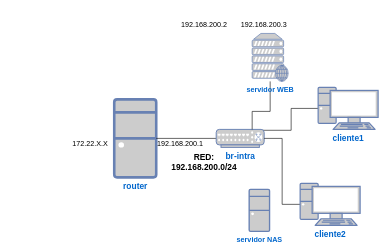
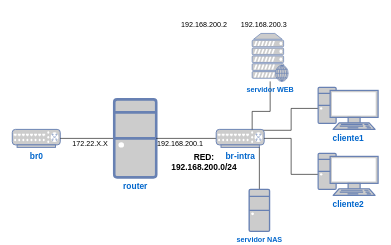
  <mxCell id="0" />
  <mxCell id="1" parent="0" />
+ <mxCell id="2" value="&lt;font size=&quot;1&quot;&gt;&lt;b style=&quot;font-size: 14px;&quot;&gt;br0&lt;/b&gt;&lt;/font&gt;" style="fontColor=#0066CC;verticalAlign=top;verticalLabelPosition=bottom;labelPosition=center;align=center;html=1;outlineConnect=0;fillColor=#CCCCCC;strokeColor=#6881B3;gradientColor=none;gradientDirection=north;strokeWidth=2;shape=mxgraph.networks.switch;" parent="1" vertex="1"><mxGeometry x="20" y="215" width="80" height="30" as="geometry" /></mxCell>
+ <mxCell id="3" value="" style="edgeStyle=orthogonalEdgeStyle;rounded=0;orthogonalLoop=1;jettySize=auto;html=1;endArrow=none;endFill=0;" parent="1" source="4" target="2" edge="1"><mxGeometry relative="1" as="geometry" /></mxCell>
  <mxCell id="4" value="&lt;font size=&quot;1&quot;&gt;&lt;b style=&quot;font-size: 14px;&quot;&gt;router&lt;/b&gt;&lt;/font&gt;" style="fontColor=#0066CC;verticalAlign=top;verticalLabelPosition=bottom;labelPosition=center;align=center;html=1;outlineConnect=0;fillColor=#CCCCCC;strokeColor=#6881B3;gradientColor=none;gradientDirection=north;strokeWidth=2;shape=mxgraph.networks.desktop_pc;" parent="1" vertex="1"><mxGeometry x="190" y="165" width="70" height="130" as="geometry" /></mxCell>
  <mxCell id="5" value="" style="edgeStyle=orthogonalEdgeStyle;rounded=0;orthogonalLoop=1;jettySize=auto;html=1;entryX=0.95;entryY=0.05;entryDx=0;entryDy=0;entryPerimeter=0;endArrow=none;endFill=0;" parent="1" source="6" target="8" edge="1"><mxGeometry relative="1" as="geometry" /></mxCell>
  <mxCell id="6" value="&lt;font size=&quot;1&quot;&gt;&lt;b style=&quot;font-size: 14px;&quot;&gt;cliente1&lt;/b&gt;&lt;/font&gt;" style="fontColor=#0066CC;verticalAlign=top;verticalLabelPosition=bottom;labelPosition=center;align=center;html=1;outlineConnect=0;fillColor=#CCCCCC;strokeColor=#6881B3;gradientColor=none;gradientDirection=north;strokeWidth=2;shape=mxgraph.networks.pc;" parent="1" vertex="1"><mxGeometry x="530" y="145" width="100" height="70" as="geometry" /></mxCell>
  <mxCell id="7" value="" style="edgeStyle=orthogonalEdgeStyle;rounded=0;orthogonalLoop=1;jettySize=auto;html=1;endArrow=none;endFill=0;" parent="1" source="8" target="4" edge="1"><mxGeometry relative="1" as="geometry" /></mxCell>
  <mxCell id="8" value="&lt;b&gt;&lt;font style=&quot;font-size: 14px;&quot;&gt;br-intra&lt;/font&gt;&lt;/b&gt;" style="fontColor=#0066CC;verticalAlign=top;verticalLabelPosition=bottom;labelPosition=center;align=center;html=1;outlineConnect=0;fillColor=#CCCCCC;strokeColor=#6881B3;gradientColor=none;gradientDirection=north;strokeWidth=2;shape=mxgraph.networks.switch;" parent="1" vertex="1"><mxGeometry x="360" y="215" width="80" height="30" as="geometry" /></mxCell>
  <mxCell id="9" value="" style="edgeStyle=orthogonalEdgeStyle;rounded=0;orthogonalLoop=1;jettySize=auto;html=1;endArrow=none;endFill=0;entryX=1;entryY=0.5;entryDx=0;entryDy=0;entryPerimeter=0;" parent="1" source="10" target="8" edge="1"><mxGeometry relative="1" as="geometry"><mxPoint x="450" y="290" as="targetPoint" /></mxGeometry></mxCell>
- <mxCell id="10" value="&lt;font size=&quot;1&quot;&gt;&lt;b style=&quot;font-size: 14px;&quot;&gt;cliente2&lt;/b&gt;&lt;/font&gt;" style="fontColor=#0066CC;verticalAlign=top;verticalLabelPosition=bottom;labelPosition=center;align=center;html=1;outlineConnect=0;fillColor=#CCCCCC;strokeColor=#6881B3;gradientColor=none;gradientDirection=north;strokeWidth=2;shape=mxgraph.networks.pc;" parent="1" vertex="1"><mxGeometry x="500" y="305" width="100" height="70" as="geometry" /></mxCell>
+ <mxCell id="10" value="&lt;font size=&quot;1&quot;&gt;&lt;b style=&quot;font-size: 14px;&quot;&gt;cliente2&lt;/b&gt;&lt;/font&gt;" style="fontColor=#0066CC;verticalAlign=top;verticalLabelPosition=bottom;labelPosition=center;align=center;html=1;outlineConnect=0;fillColor=#CCCCCC;strokeColor=#6881B3;gradientColor=none;gradientDirection=north;strokeWidth=2;shape=mxgraph.networks.pc;" parent="1" vertex="1"><mxGeometry x="530" y="255" width="100" height="70" as="geometry" /></mxCell>
  <mxCell id="11" value="" style="edgeStyle=orthogonalEdgeStyle;rounded=0;orthogonalLoop=1;jettySize=auto;html=1;endArrow=none;endFill=0;" parent="1" source="12" target="8" edge="1"><mxGeometry relative="1" as="geometry"><Array as="points"><mxPoint x="450" y="185" /><mxPoint x="420" y="185" /></Array></mxGeometry></mxCell>
  <mxCell id="12" value="&lt;b&gt;servidor WEB&lt;/b&gt;" style="fontColor=#0066CC;verticalAlign=top;verticalLabelPosition=bottom;labelPosition=center;align=center;html=1;outlineConnect=0;fillColor=#CCCCCC;strokeColor=#6881B3;gradientColor=none;gradientDirection=north;strokeWidth=2;shape=mxgraph.networks.web_server;" parent="1" vertex="1"><mxGeometry x="420" y="55" width="60" height="80" as="geometry" /></mxCell>
  <mxCell id="13" value="192.168.200.1" style="text;strokeColor=none;align=center;fillColor=none;html=1;verticalAlign=middle;whiteSpace=wrap;rounded=0;" parent="1" vertex="1"><mxGeometry x="270" y="225" width="60" height="30" as="geometry" /></mxCell>
  <mxCell id="14" value="&lt;font size=&quot;1&quot;&gt;&lt;b style=&quot;font-size: 14px;&quot;&gt;RED: 192.168.200.0/24&lt;/b&gt;&lt;/font&gt;" style="text;strokeColor=none;align=center;fillColor=none;html=1;verticalAlign=middle;whiteSpace=wrap;rounded=0;" parent="1" vertex="1"><mxGeometry x="310" y="255" width="60" height="30" as="geometry" /></mxCell>
  <mxCell id="15" value="172.22.X.X" style="text;strokeColor=none;align=center;fillColor=none;html=1;verticalAlign=middle;whiteSpace=wrap;rounded=0;" parent="1" vertex="1"><mxGeometry x="120" y="225" width="60" height="30" as="geometry" /></mxCell>
  <mxCell id="16" value="&lt;div&gt;192.168.200.2&lt;/div&gt;" style="text;strokeColor=none;align=center;fillColor=none;html=1;verticalAlign=middle;whiteSpace=wrap;rounded=0;" parent="1" vertex="1"><mxGeometry x="310" y="25" width="60" height="30" as="geometry" /></mxCell>
  <mxCell id="17" value="192.168.200.3" style="text;strokeColor=none;align=center;fillColor=none;html=1;verticalAlign=middle;whiteSpace=wrap;rounded=0;" parent="1" vertex="1"><mxGeometry x="410" y="20" width="60" height="40" as="geometry" /></mxCell>
+ <mxCell id="18" value="" style="rounded=0;orthogonalLoop=1;jettySize=auto;html=1;entryX=0.9;entryY=1;entryDx=0;entryDy=0;entryPerimeter=0;endArrow=none;endFill=0;" edge="1" parent="1" source="19" target="8"><mxGeometry relative="1" as="geometry" /></mxCell>
  <mxCell id="19" value="&lt;font style=&quot;font-size: 12px;&quot;&gt;&lt;b style=&quot;&quot;&gt;servidor NAS&lt;br&gt;&lt;/b&gt;&lt;/font&gt;" style="fontColor=#0066CC;verticalAlign=top;verticalLabelPosition=bottom;labelPosition=center;align=center;html=1;outlineConnect=0;fillColor=#CCCCCC;strokeColor=#6881B3;gradientColor=none;gradientDirection=north;strokeWidth=2;shape=mxgraph.networks.desktop_pc;" vertex="1" parent="1"><mxGeometry x="415" y="315" width="34" height="70" as="geometry" /></mxCell>
